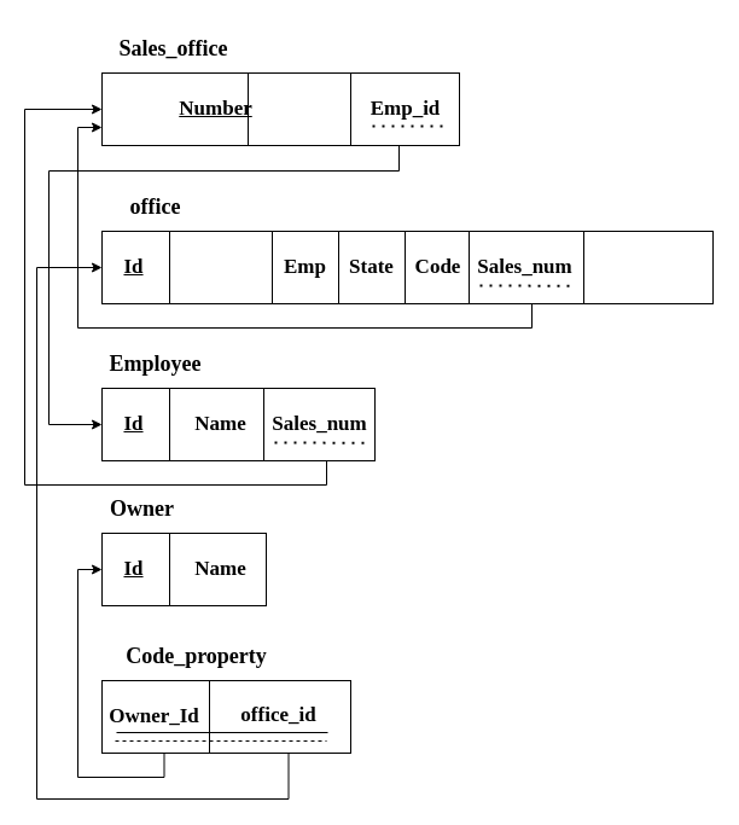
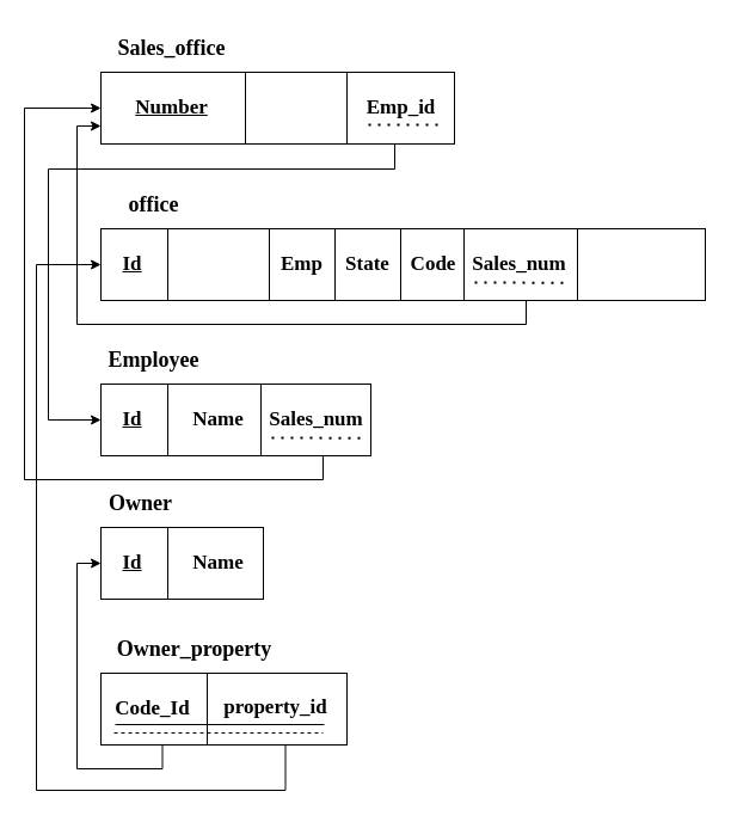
  <mxCell id="0" />
  <mxCell id="1" parent="0" />
  <mxCell id="2" style="edgeStyle=orthogonalEdgeStyle;rounded=0;orthogonalLoop=1;jettySize=auto;html=1;exitX=0.75;exitY=1;exitDx=0;exitDy=0;entryX=0;entryY=0.5;entryDx=0;entryDy=0;" edge="1" parent="1" source="3" target="19"><mxGeometry relative="1" as="geometry"><Array as="points"><mxPoint x="330" y="120" /><mxPoint x="330" y="141" /><mxPoint x="40" y="141" /><mxPoint x="40" y="351" /></Array></mxGeometry></mxCell>
  <mxCell id="3" value="" style="rounded=0;whiteSpace=wrap;html=1;fontFamily=Architects Daughter;fontSource=https%3A%2F%2Ffonts.googleapis.com%2Fcss%3Ffamily%3DArchitects%2BDaughter;" vertex="1" parent="1"><mxGeometry x="84" y="60" width="296" height="60" as="geometry" /></mxCell>
  <mxCell id="4" value="" style="endArrow=none;html=1;rounded=0;fontFamily=Architects Daughter;fontSource=https%3A%2F%2Ffonts.googleapis.com%2Fcss%3Ffamily%3DArchitects%2BDaughter;" edge="1" parent="1"><mxGeometry width="50" height="50" relative="1" as="geometry"><mxPoint x="205" y="120" as="sourcePoint" /><mxPoint x="205" y="60" as="targetPoint" /></mxGeometry></mxCell>
  <mxCell id="5" value="&lt;font style=&quot;font-size: 18px;&quot;&gt;&lt;b style=&quot;font-size: 18px;&quot;&gt;Sales_office&lt;/b&gt;&lt;/font&gt;" style="text;html=1;align=center;verticalAlign=middle;resizable=0;points=[];autosize=1;strokeColor=none;fillColor=none;fontFamily=Architects Daughter;fontSource=https%3A%2F%2Ffonts.googleapis.com%2Fcss%3Ffamily%3DArchitects%2BDaughter;fontSize=18;" vertex="1" parent="1"><mxGeometry x="78" y="20" width="130" height="40" as="geometry" /></mxCell>
- <mxCell id="6" value="&lt;font style=&quot;font-size: 17px;&quot;&gt;&lt;b&gt;Number&lt;/b&gt;&lt;/font&gt;" style="text;html=1;align=center;verticalAlign=middle;resizable=0;points=[];autosize=1;strokeColor=none;fillColor=none;fontStyle=4;fontFamily=Architects Daughter;fontSource=https%3A%2F%2Ffonts.googleapis.com%2Fcss%3Ffamily%3DArchitects%2BDaughter;" vertex="1" parent="1"><mxGeometry x="138" y="75" width="80" height="30" as="geometry" /></mxCell>
+ <mxCell id="6" value="&lt;font style=&quot;font-size: 17px;&quot;&gt;&lt;b&gt;Number&lt;/b&gt;&lt;/font&gt;" style="text;html=1;align=center;verticalAlign=middle;resizable=0;points=[];autosize=1;strokeColor=none;fillColor=none;fontStyle=4;fontFamily=Architects Daughter;fontSource=https%3A%2F%2Ffonts.googleapis.com%2Fcss%3Ffamily%3DArchitects%2BDaughter;" vertex="1" parent="1"><mxGeometry x="103" y="75" width="80" height="30" as="geometry" /></mxCell>
  <mxCell id="7" style="edgeStyle=orthogonalEdgeStyle;rounded=0;orthogonalLoop=1;jettySize=auto;html=1;exitX=0.75;exitY=1;exitDx=0;exitDy=0;entryX=0;entryY=0.75;entryDx=0;entryDy=0;" edge="1" parent="1" source="8" target="3"><mxGeometry relative="1" as="geometry"><Array as="points"><mxPoint x="440" y="251" /><mxPoint x="440" y="271" /><mxPoint x="64" y="271" /><mxPoint x="64" y="105" /></Array></mxGeometry></mxCell>
  <mxCell id="8" value="" style="rounded=0;whiteSpace=wrap;html=1;fontFamily=Architects Daughter;fontSource=https%3A%2F%2Ffonts.googleapis.com%2Fcss%3Ffamily%3DArchitects%2BDaughter;" vertex="1" parent="1"><mxGeometry x="84" y="191" width="506" height="60" as="geometry" /></mxCell>
  <mxCell id="9" value="" style="endArrow=none;html=1;rounded=0;fontFamily=Architects Daughter;fontSource=https%3A%2F%2Ffonts.googleapis.com%2Fcss%3Ffamily%3DArchitects%2BDaughter;" edge="1" parent="1"><mxGeometry width="50" height="50" relative="1" as="geometry"><mxPoint x="140" y="251" as="sourcePoint" /><mxPoint x="140" y="191" as="targetPoint" /></mxGeometry></mxCell>
  <mxCell id="10" value="&lt;font style=&quot;font-size: 18px;&quot;&gt;&lt;b style=&quot;font-size: 18px;&quot;&gt;office&lt;/b&gt;&lt;/font&gt;" style="text;html=1;align=center;verticalAlign=middle;resizable=0;points=[];autosize=1;strokeColor=none;fillColor=none;fontFamily=Architects Daughter;fontSource=https%3A%2F%2Ffonts.googleapis.com%2Fcss%3Ffamily%3DArchitects%2BDaughter;fontSize=18;" vertex="1" parent="1"><mxGeometry x="78" y="151" width="100" height="40" as="geometry" /></mxCell>
  <mxCell id="11" value="&lt;font style=&quot;font-size: 17px;&quot;&gt;&lt;b&gt;Id&lt;/b&gt;&lt;/font&gt;" style="text;html=1;align=center;verticalAlign=middle;resizable=0;points=[];autosize=1;strokeColor=none;fillColor=none;fontStyle=4;fontFamily=Architects Daughter;fontSource=https%3A%2F%2Ffonts.googleapis.com%2Fcss%3Ffamily%3DArchitects%2BDaughter;" vertex="1" parent="1"><mxGeometry x="95" y="206" width="30" height="30" as="geometry" /></mxCell>
  <mxCell id="12" value="" style="endArrow=none;html=1;rounded=0;fontFamily=Architects Daughter;fontSource=https%3A%2F%2Ffonts.googleapis.com%2Fcss%3Ffamily%3DArchitects%2BDaughter;" edge="1" parent="1"><mxGeometry width="50" height="50" relative="1" as="geometry"><mxPoint x="225" y="251" as="sourcePoint" /><mxPoint x="225" y="191" as="targetPoint" /></mxGeometry></mxCell>
  <mxCell id="13" value="&lt;span style=&quot;font-size: 17px;&quot;&gt;&lt;b&gt;Emp&lt;/b&gt;&lt;/span&gt;" style="text;html=1;align=center;verticalAlign=middle;resizable=0;points=[];autosize=1;strokeColor=none;fillColor=none;fontFamily=Architects Daughter;fontSource=https%3A%2F%2Ffonts.googleapis.com%2Fcss%3Ffamily%3DArchitects%2BDaughter;" vertex="1" parent="1"><mxGeometry x="227" y="206" width="50" height="30" as="geometry" /></mxCell>
  <mxCell id="14" value="" style="endArrow=none;html=1;rounded=0;fontFamily=Architects Daughter;fontSource=https%3A%2F%2Ffonts.googleapis.com%2Fcss%3Ffamily%3DArchitects%2BDaughter;" edge="1" parent="1"><mxGeometry width="50" height="50" relative="1" as="geometry"><mxPoint x="280" y="251" as="sourcePoint" /><mxPoint x="280" y="191" as="targetPoint" /></mxGeometry></mxCell>
  <mxCell id="15" value="&lt;span style=&quot;font-size: 17px;&quot;&gt;&lt;b&gt;State&lt;/b&gt;&lt;/span&gt;" style="text;html=1;align=center;verticalAlign=middle;resizable=0;points=[];autosize=1;strokeColor=none;fillColor=none;fontFamily=Architects Daughter;fontSource=https%3A%2F%2Ffonts.googleapis.com%2Fcss%3Ffamily%3DArchitects%2BDaughter;" vertex="1" parent="1"><mxGeometry x="272" y="206" width="70" height="30" as="geometry" /></mxCell>
  <mxCell id="16" value="" style="endArrow=none;html=1;rounded=0;fontFamily=Architects Daughter;fontSource=https%3A%2F%2Ffonts.googleapis.com%2Fcss%3Ffamily%3DArchitects%2BDaughter;" edge="1" parent="1"><mxGeometry width="50" height="50" relative="1" as="geometry"><mxPoint x="335" y="251" as="sourcePoint" /><mxPoint x="335" y="191" as="targetPoint" /></mxGeometry></mxCell>
  <mxCell id="17" value="&lt;span style=&quot;font-size: 17px;&quot;&gt;&lt;b&gt;Code&lt;/b&gt;&lt;/span&gt;" style="text;html=1;align=center;verticalAlign=middle;resizable=0;points=[];autosize=1;strokeColor=none;fillColor=none;fontFamily=Architects Daughter;fontSource=https%3A%2F%2Ffonts.googleapis.com%2Fcss%3Ffamily%3DArchitects%2BDaughter;" vertex="1" parent="1"><mxGeometry x="332" y="206" width="60" height="30" as="geometry" /></mxCell>
  <mxCell id="18" style="edgeStyle=orthogonalEdgeStyle;rounded=0;orthogonalLoop=1;jettySize=auto;html=1;exitX=0.75;exitY=1;exitDx=0;exitDy=0;entryX=0;entryY=0.5;entryDx=0;entryDy=0;" edge="1" parent="1" source="19" target="3"><mxGeometry relative="1" as="geometry"><Array as="points"><mxPoint x="270" y="381" /><mxPoint x="270" y="401" /><mxPoint x="20" y="401" /><mxPoint x="20" y="90" /></Array></mxGeometry></mxCell>
  <mxCell id="19" value="" style="rounded=0;whiteSpace=wrap;html=1;fontFamily=Architects Daughter;fontSource=https%3A%2F%2Ffonts.googleapis.com%2Fcss%3Ffamily%3DArchitects%2BDaughter;" vertex="1" parent="1"><mxGeometry x="84" y="321" width="226" height="60" as="geometry" /></mxCell>
  <mxCell id="20" value="" style="endArrow=none;html=1;rounded=0;fontFamily=Architects Daughter;fontSource=https%3A%2F%2Ffonts.googleapis.com%2Fcss%3Ffamily%3DArchitects%2BDaughter;" edge="1" parent="1"><mxGeometry width="50" height="50" relative="1" as="geometry"><mxPoint x="140" y="381" as="sourcePoint" /><mxPoint x="140" y="321" as="targetPoint" /></mxGeometry></mxCell>
  <mxCell id="21" value="&lt;b&gt;Employee&lt;/b&gt;" style="text;html=1;align=center;verticalAlign=middle;resizable=0;points=[];autosize=1;strokeColor=none;fillColor=none;fontFamily=Architects Daughter;fontSource=https%3A%2F%2Ffonts.googleapis.com%2Fcss%3Ffamily%3DArchitects%2BDaughter;fontSize=18;" vertex="1" parent="1"><mxGeometry x="78" y="281" width="100" height="40" as="geometry" /></mxCell>
  <mxCell id="22" value="&lt;font style=&quot;font-size: 17px;&quot;&gt;&lt;b&gt;Id&lt;/b&gt;&lt;/font&gt;" style="text;html=1;align=center;verticalAlign=middle;resizable=0;points=[];autosize=1;strokeColor=none;fillColor=none;fontStyle=4;fontFamily=Architects Daughter;fontSource=https%3A%2F%2Ffonts.googleapis.com%2Fcss%3Ffamily%3DArchitects%2BDaughter;" vertex="1" parent="1"><mxGeometry x="95" y="336" width="30" height="30" as="geometry" /></mxCell>
  <mxCell id="23" value="&lt;span style=&quot;font-size: 17px;&quot;&gt;&lt;b&gt;Name&lt;/b&gt;&lt;/span&gt;" style="text;html=1;align=center;verticalAlign=middle;resizable=0;points=[];autosize=1;strokeColor=none;fillColor=none;fontFamily=Architects Daughter;fontSource=https%3A%2F%2Ffonts.googleapis.com%2Fcss%3Ffamily%3DArchitects%2BDaughter;" vertex="1" parent="1"><mxGeometry x="147" y="336" width="70" height="30" as="geometry" /></mxCell>
  <mxCell id="24" value="" style="rounded=0;whiteSpace=wrap;html=1;fontFamily=Architects Daughter;fontSource=https%3A%2F%2Ffonts.googleapis.com%2Fcss%3Ffamily%3DArchitects%2BDaughter;" vertex="1" parent="1"><mxGeometry x="84" y="441" width="136" height="60" as="geometry" /></mxCell>
  <mxCell id="25" value="" style="endArrow=none;html=1;rounded=0;fontFamily=Architects Daughter;fontSource=https%3A%2F%2Ffonts.googleapis.com%2Fcss%3Ffamily%3DArchitects%2BDaughter;" edge="1" parent="1"><mxGeometry width="50" height="50" relative="1" as="geometry"><mxPoint x="140" y="501" as="sourcePoint" /><mxPoint x="140" y="441" as="targetPoint" /></mxGeometry></mxCell>
  <mxCell id="26" value="&lt;font style=&quot;font-size: 17px;&quot;&gt;&lt;b&gt;Id&lt;/b&gt;&lt;/font&gt;" style="text;html=1;align=center;verticalAlign=middle;resizable=0;points=[];autosize=1;strokeColor=none;fillColor=none;fontStyle=4;fontFamily=Architects Daughter;fontSource=https%3A%2F%2Ffonts.googleapis.com%2Fcss%3Ffamily%3DArchitects%2BDaughter;" vertex="1" parent="1"><mxGeometry x="95" y="456" width="30" height="30" as="geometry" /></mxCell>
  <mxCell id="27" value="&lt;span style=&quot;font-size: 17px;&quot;&gt;&lt;b&gt;Name&lt;/b&gt;&lt;/span&gt;" style="text;html=1;align=center;verticalAlign=middle;resizable=0;points=[];autosize=1;strokeColor=none;fillColor=none;fontFamily=Architects Daughter;fontSource=https%3A%2F%2Ffonts.googleapis.com%2Fcss%3Ffamily%3DArchitects%2BDaughter;" vertex="1" parent="1"><mxGeometry x="147" y="456" width="70" height="30" as="geometry" /></mxCell>
  <mxCell id="28" value="&lt;b&gt;Owner&lt;/b&gt;" style="text;html=1;align=center;verticalAlign=middle;resizable=0;points=[];autosize=1;strokeColor=none;fillColor=none;fontFamily=Architects Daughter;fontSource=https%3A%2F%2Ffonts.googleapis.com%2Fcss%3Ffamily%3DArchitects%2BDaughter;fontSize=18;" vertex="1" parent="1"><mxGeometry x="77" y="401" width="80" height="40" as="geometry" /></mxCell>
  <mxCell id="29" value="" style="endArrow=none;html=1;rounded=0;fontFamily=Architects Daughter;fontSource=https%3A%2F%2Ffonts.googleapis.com%2Fcss%3Ffamily%3DArchitects%2BDaughter;" edge="1" parent="1"><mxGeometry width="50" height="50" relative="1" as="geometry"><mxPoint x="290" y="120" as="sourcePoint" /><mxPoint x="290" y="60" as="targetPoint" /></mxGeometry></mxCell>
  <mxCell id="30" value="&lt;font style=&quot;font-size: 17px;&quot;&gt;&lt;b&gt;Emp_id&lt;/b&gt;&lt;/font&gt;" style="text;html=1;align=center;verticalAlign=middle;resizable=0;points=[];autosize=1;strokeColor=none;fillColor=none;fontFamily=Architects Daughter;fontSource=https%3A%2F%2Ffonts.googleapis.com%2Fcss%3Ffamily%3DArchitects%2BDaughter;" vertex="1" parent="1"><mxGeometry x="295" y="75" width="80" height="30" as="geometry" /></mxCell>
  <mxCell id="31" value="" style="endArrow=none;dashed=1;html=1;dashPattern=1 3;strokeWidth=2;rounded=0;" edge="1" parent="1"><mxGeometry width="50" height="50" relative="1" as="geometry"><mxPoint x="308" y="104" as="sourcePoint" /><mxPoint x="368" y="104" as="targetPoint" /></mxGeometry></mxCell>
  <mxCell id="32" value="" style="endArrow=none;html=1;rounded=0;fontFamily=Architects Daughter;fontSource=https%3A%2F%2Ffonts.googleapis.com%2Fcss%3Ffamily%3DArchitects%2BDaughter;" edge="1" parent="1"><mxGeometry width="50" height="50" relative="1" as="geometry"><mxPoint x="218" y="381" as="sourcePoint" /><mxPoint x="218" y="321" as="targetPoint" /></mxGeometry></mxCell>
  <mxCell id="33" value="&lt;span style=&quot;font-size: 17px;&quot;&gt;&lt;b&gt;Sales_num&lt;/b&gt;&lt;/span&gt;" style="text;html=1;align=center;verticalAlign=middle;resizable=0;points=[];autosize=1;strokeColor=none;fillColor=none;fontFamily=Architects Daughter;fontSource=https%3A%2F%2Ffonts.googleapis.com%2Fcss%3Ffamily%3DArchitects%2BDaughter;" vertex="1" parent="1"><mxGeometry x="209" y="336" width="110" height="30" as="geometry" /></mxCell>
  <mxCell id="34" value="" style="endArrow=none;dashed=1;html=1;dashPattern=1 3;strokeWidth=2;rounded=0;entryX=0.884;entryY=1.008;entryDx=0;entryDy=0;entryPerimeter=0;" edge="1" parent="1" target="33"><mxGeometry width="50" height="50" relative="1" as="geometry"><mxPoint x="227" y="366" as="sourcePoint" /><mxPoint x="287" y="366" as="targetPoint" /></mxGeometry></mxCell>
  <mxCell id="35" value="" style="endArrow=none;html=1;rounded=0;fontFamily=Architects Daughter;fontSource=https%3A%2F%2Ffonts.googleapis.com%2Fcss%3Ffamily%3DArchitects%2BDaughter;" edge="1" parent="1"><mxGeometry width="50" height="50" relative="1" as="geometry"><mxPoint x="388" y="251" as="sourcePoint" /><mxPoint x="388" y="191" as="targetPoint" /></mxGeometry></mxCell>
  <mxCell id="36" value="&lt;span style=&quot;font-size: 17px;&quot;&gt;&lt;b&gt;Sales_num&lt;/b&gt;&lt;/span&gt;" style="text;html=1;align=center;verticalAlign=middle;resizable=0;points=[];autosize=1;strokeColor=none;fillColor=none;fontFamily=Architects Daughter;fontSource=https%3A%2F%2Ffonts.googleapis.com%2Fcss%3Ffamily%3DArchitects%2BDaughter;" vertex="1" parent="1"><mxGeometry x="379" y="206" width="110" height="30" as="geometry" /></mxCell>
  <mxCell id="37" value="" style="endArrow=none;dashed=1;html=1;dashPattern=1 3;strokeWidth=2;rounded=0;entryX=0.884;entryY=1.008;entryDx=0;entryDy=0;entryPerimeter=0;" edge="1" target="36" parent="1"><mxGeometry width="50" height="50" relative="1" as="geometry"><mxPoint x="397" y="236" as="sourcePoint" /><mxPoint x="457" y="236" as="targetPoint" /></mxGeometry></mxCell>
  <mxCell id="38" style="edgeStyle=orthogonalEdgeStyle;rounded=0;orthogonalLoop=1;jettySize=auto;html=1;exitX=0.25;exitY=1;exitDx=0;exitDy=0;entryX=0;entryY=0.5;entryDx=0;entryDy=0;" edge="1" parent="1" source="40" target="24"><mxGeometry relative="1" as="geometry" /></mxCell>
  <mxCell id="39" style="edgeStyle=orthogonalEdgeStyle;rounded=0;orthogonalLoop=1;jettySize=auto;html=1;exitX=0.75;exitY=1;exitDx=0;exitDy=0;entryX=0;entryY=0.5;entryDx=0;entryDy=0;" edge="1" parent="1" source="40" target="8"><mxGeometry relative="1" as="geometry"><Array as="points"><mxPoint x="238" y="661" /><mxPoint x="30" y="661" /><mxPoint x="30" y="221" /></Array></mxGeometry></mxCell>
  <mxCell id="40" value="" style="rounded=0;whiteSpace=wrap;html=1;fontFamily=Architects Daughter;fontSource=https%3A%2F%2Ffonts.googleapis.com%2Fcss%3Ffamily%3DArchitects%2BDaughter;" vertex="1" parent="1"><mxGeometry x="84" y="563" width="206" height="60" as="geometry" /></mxCell>
  <mxCell id="41" value="" style="endArrow=none;html=1;rounded=0;fontFamily=Architects Daughter;fontSource=https%3A%2F%2Ffonts.googleapis.com%2Fcss%3Ffamily%3DArchitects%2BDaughter;" edge="1" parent="1"><mxGeometry width="50" height="50" relative="1" as="geometry"><mxPoint x="173" y="623" as="sourcePoint" /><mxPoint x="173" y="563" as="targetPoint" /></mxGeometry></mxCell>
- <mxCell id="42" value="&lt;font style=&quot;font-size: 17px;&quot;&gt;&lt;b&gt;Owner_Id&lt;/b&gt;&lt;/font&gt;" style="text;html=1;align=center;verticalAlign=middle;resizable=0;points=[];autosize=1;strokeColor=none;fillColor=none;fontStyle=0;fontFamily=Architects Daughter;fontSource=https%3A%2F%2Ffonts.googleapis.com%2Fcss%3Ffamily%3DArchitects%2BDaughter;" vertex="1" parent="1"><mxGeometry x="77" y="578" width="100" height="30" as="geometry" /></mxCell>
- <mxCell id="43" value="&lt;span style=&quot;font-size: 17px;&quot;&gt;&lt;b&gt;office_id&lt;/b&gt;&lt;/span&gt;" style="text;html=1;align=center;verticalAlign=middle;resizable=0;points=[];autosize=1;strokeColor=none;fillColor=none;fontFamily=Architects Daughter;fontSource=https%3A%2F%2Ffonts.googleapis.com%2Fcss%3Ffamily%3DArchitects%2BDaughter;" vertex="1" parent="1"><mxGeometry x="170" y="577" width="120" height="30" as="geometry" /></mxCell>
- <mxCell id="44" value="&lt;b&gt;Code_property&lt;/b&gt;" style="text;html=1;align=center;verticalAlign=middle;resizable=0;points=[];autosize=1;strokeColor=none;fillColor=none;fontFamily=Architects Daughter;fontSource=https%3A%2F%2Ffonts.googleapis.com%2Fcss%3Ffamily%3DArchitects%2BDaughter;fontSize=18;" vertex="1" parent="1"><mxGeometry x="77" y="523" width="170" height="40" as="geometry" /></mxCell>
+ <mxCell id="42" value="&lt;font style=&quot;font-size: 17px;&quot;&gt;&lt;b&gt;Code_Id&lt;/b&gt;&lt;/font&gt;" style="text;html=1;align=center;verticalAlign=middle;resizable=0;points=[];autosize=1;strokeColor=none;fillColor=none;fontStyle=0;fontFamily=Architects Daughter;fontSource=https%3A%2F%2Ffonts.googleapis.com%2Fcss%3Ffamily%3DArchitects%2BDaughter;" vertex="1" parent="1"><mxGeometry x="77" y="578" width="100" height="30" as="geometry" /></mxCell>
+ <mxCell id="43" value="&lt;span style=&quot;font-size: 17px;&quot;&gt;&lt;b&gt;property_id&lt;/b&gt;&lt;/span&gt;" style="text;html=1;align=center;verticalAlign=middle;resizable=0;points=[];autosize=1;strokeColor=none;fillColor=none;fontFamily=Architects Daughter;fontSource=https%3A%2F%2Ffonts.googleapis.com%2Fcss%3Ffamily%3DArchitects%2BDaughter;" vertex="1" parent="1"><mxGeometry x="170" y="577" width="120" height="30" as="geometry" /></mxCell>
+ <mxCell id="44" value="&lt;b&gt;Owner_property&lt;/b&gt;" style="text;html=1;align=center;verticalAlign=middle;resizable=0;points=[];autosize=1;strokeColor=none;fillColor=none;fontFamily=Architects Daughter;fontSource=https%3A%2F%2Ffonts.googleapis.com%2Fcss%3Ffamily%3DArchitects%2BDaughter;fontSize=18;" vertex="1" parent="1"><mxGeometry x="77" y="523" width="170" height="40" as="geometry" /></mxCell>
  <mxCell id="45" value="" style="endArrow=none;html=1;rounded=0;" edge="1" parent="1"><mxGeometry width="50" height="50" relative="1" as="geometry"><mxPoint x="96" y="606" as="sourcePoint" /><mxPoint x="271" y="606" as="targetPoint" /></mxGeometry></mxCell>
  <mxCell id="46" value="" style="endArrow=none;html=1;rounded=0;dashed=1;" edge="1" parent="1"><mxGeometry width="50" height="50" relative="1" as="geometry"><mxPoint x="95" y="613" as="sourcePoint" /><mxPoint x="270" y="613" as="targetPoint" /></mxGeometry></mxCell>
  <mxCell id="47" value="" style="endArrow=none;html=1;rounded=0;fontFamily=Architects Daughter;fontSource=https%3A%2F%2Ffonts.googleapis.com%2Fcss%3Ffamily%3DArchitects%2BDaughter;" edge="1" parent="1"><mxGeometry width="50" height="50" relative="1" as="geometry"><mxPoint x="483" y="251" as="sourcePoint" /><mxPoint x="483" y="191" as="targetPoint" /></mxGeometry></mxCell>
